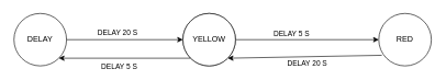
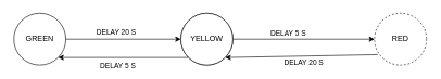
  <mxCell id="0" />
  <mxCell id="1" parent="0" />
- <mxCell id="2" value="DELAY" style="ellipse;whiteSpace=wrap;html=1;aspect=fixed;" vertex="1" parent="1"><mxGeometry x="20" y="20" width="80" height="80" as="geometry" /></mxCell>
+ <mxCell id="2" value="GREEN" style="ellipse;whiteSpace=wrap;html=1;aspect=fixed;" vertex="1" parent="1"><mxGeometry x="20" y="20" width="80" height="80" as="geometry" /></mxCell>
  <mxCell id="3" value="YELLOW" style="ellipse;whiteSpace=wrap;html=1;aspect=fixed;" vertex="1" parent="1"><mxGeometry x="277" y="20" width="80" height="80" as="geometry" /></mxCell>
- <mxCell id="4" value="RED" style="ellipse;whiteSpace=wrap;html=1;aspect=fixed;" vertex="1" parent="1"><mxGeometry x="575" y="20" width="80" height="80" as="geometry" /></mxCell>
+ <mxCell id="4" value="RED" style="ellipse;whiteSpace=wrap;html=1;aspect=fixed;dashed=1;" vertex="1" parent="1"><mxGeometry x="575" y="20" width="80" height="80" as="geometry" /></mxCell>
  <mxCell id="5" value="DELAY 20 S&amp;nbsp;" style="endArrow=classic;html=1;rounded=0;exitX=1;exitY=0.5;exitDx=0;exitDy=0;entryX=0;entryY=0.5;entryDx=0;entryDy=0;" edge="1" parent="1" source="2" target="3"><mxGeometry x="-0.104" y="10" width="50" height="50" relative="1" as="geometry"><mxPoint x="293" y="232" as="sourcePoint" /><mxPoint x="343" y="182" as="targetPoint" /><Array as="points" /><mxPoint as="offset" /></mxGeometry></mxCell>
  <mxCell id="6" value="" style="endArrow=classic;html=1;rounded=0;exitX=1;exitY=0.5;exitDx=0;exitDy=0;entryX=0;entryY=0.5;entryDx=0;entryDy=0;" edge="1" parent="1" source="3" target="4"><mxGeometry width="50" height="50" relative="1" as="geometry"><mxPoint x="423" y="212" as="sourcePoint" /><mxPoint x="557" y="212" as="targetPoint" /><Array as="points" /></mxGeometry></mxCell>
  <mxCell id="7" value="DELAY 5&amp;nbsp;&lt;span style=&quot;background-color: light-dark(#ffffff, var(--ge-dark-color, #121212)); color: light-dark(rgb(0, 0, 0), rgb(255, 255, 255));&quot;&gt;S&lt;/span&gt;" style="edgeLabel;html=1;align=center;verticalAlign=middle;resizable=0;points=[];" connectable="0" vertex="1" parent="6"><mxGeometry x="-0.388" y="-3" relative="1" as="geometry"><mxPoint x="17" y="-13" as="offset" /></mxGeometry></mxCell>
  <mxCell id="8" value="YELLOW" style="ellipse;whiteSpace=wrap;html=1;aspect=fixed;" vertex="1" parent="1"><mxGeometry x="277" y="20" width="80" height="80" as="geometry" /></mxCell>
  <mxCell id="9" value="" style="endArrow=classic;html=1;rounded=0;exitX=0;exitY=1;exitDx=0;exitDy=0;entryX=1;entryY=1;entryDx=0;entryDy=0;" edge="1" parent="1" source="8" target="2"><mxGeometry width="50" height="50" relative="1" as="geometry"><mxPoint x="291" y="178" as="sourcePoint" /><mxPoint x="219" y="149" as="targetPoint" /></mxGeometry></mxCell>
  <mxCell id="10" value="DELAY 5 S" style="edgeLabel;html=1;align=center;verticalAlign=middle;resizable=0;points=[];" connectable="0" vertex="1" parent="9"><mxGeometry x="0.091" y="-4" relative="1" as="geometry"><mxPoint y="16" as="offset" /></mxGeometry></mxCell>
  <mxCell id="11" value="" style="endArrow=classic;html=1;rounded=0;entryX=1;entryY=1;entryDx=0;entryDy=0;exitX=0.058;exitY=0.798;exitDx=0;exitDy=0;exitPerimeter=0;" edge="1" parent="1" source="4" target="8"><mxGeometry width="50" height="50" relative="1" as="geometry"><mxPoint x="291" y="178" as="sourcePoint" /><mxPoint x="341" y="128" as="targetPoint" /></mxGeometry></mxCell>
  <mxCell id="12" value="DELAY 20 S" style="edgeLabel;html=1;align=center;verticalAlign=middle;resizable=0;points=[];" connectable="0" vertex="1" parent="11"><mxGeometry x="-0.136" y="1" relative="1" as="geometry"><mxPoint x="-13" y="9" as="offset" /></mxGeometry></mxCell>
